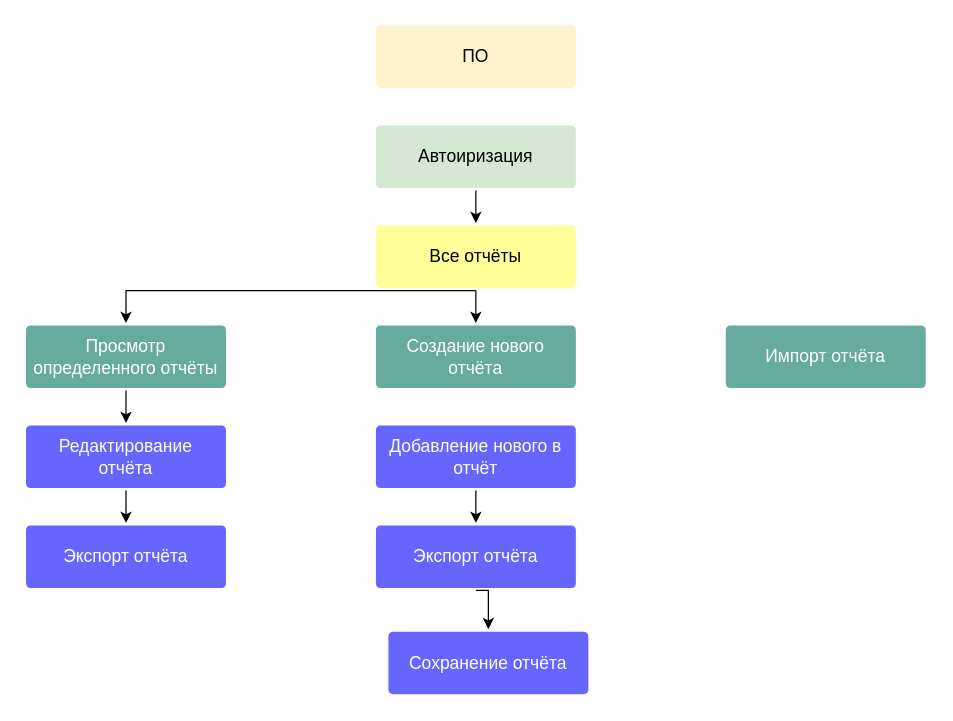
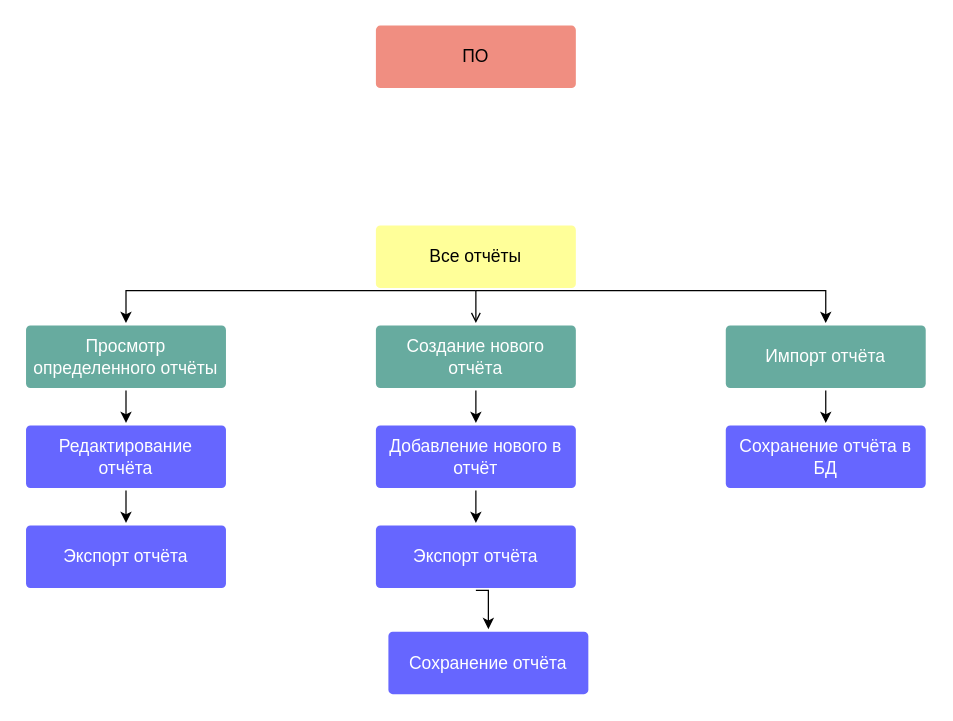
  <mxCell id="0" />
  <mxCell id="1" parent="0" />
- <mxCell id="2" value="&lt;font color=&quot;#000000&quot;&gt;ПО&lt;/font&gt;" style="rounded=1;whiteSpace=wrap;html=1;shadow=0;labelBackgroundColor=none;strokeColor=none;strokeWidth=3;fillColor=#fff2cc;fontFamily=Helvetica;fontSize=14;fontColor=#FFFFFF;align=center;spacing=5;fontStyle=0;arcSize=7;perimeterSpacing=2;" parent="1" vertex="1"><mxGeometry x="300" y="20" width="160" height="50" as="geometry" /></mxCell>
+ <mxCell id="2" value="&lt;font color=&quot;#000000&quot;&gt;ПО&lt;/font&gt;" style="rounded=1;whiteSpace=wrap;html=1;shadow=0;labelBackgroundColor=none;strokeColor=none;strokeWidth=3;fillColor=#f08e81;fontFamily=Helvetica;fontSize=14;fontColor=#FFFFFF;align=center;spacing=5;fontStyle=0;arcSize=7;perimeterSpacing=2;" parent="1" vertex="1"><mxGeometry x="300" y="20" width="160" height="50" as="geometry" /></mxCell>
  <mxCell id="3" style="edgeStyle=orthogonalEdgeStyle;rounded=0;orthogonalLoop=1;jettySize=auto;html=1;exitX=0.5;exitY=1;exitDx=0;exitDy=0;entryX=0.5;entryY=0;entryDx=0;entryDy=0;" edge="1" parent="1" source="4" target="16"><mxGeometry relative="1" as="geometry" /></mxCell>
  <mxCell id="4" value="Просмотр определенного отчёты" style="rounded=1;whiteSpace=wrap;html=1;shadow=0;labelBackgroundColor=none;strokeColor=none;strokeWidth=3;fillColor=#67AB9F;fontFamily=Helvetica;fontSize=14;fontColor=#FFFFFF;align=center;spacing=5;fontStyle=0;arcSize=7;perimeterSpacing=2;" vertex="1" parent="1"><mxGeometry x="20" y="260" width="160" height="50" as="geometry" /></mxCell>
- <mxCell id="5" style="edgeStyle=orthogonalEdgeStyle;rounded=0;orthogonalLoop=1;jettySize=auto;html=1;exitX=0.5;exitY=1;exitDx=0;exitDy=0;entryX=0.5;entryY=0;entryDx=0;entryDy=0;" edge="1" parent="1" source="6" target="10"><mxGeometry relative="1" as="geometry" /></mxCell>
- <mxCell id="6" value="&lt;font color=&quot;#000000&quot;&gt;Автоиризация&lt;/font&gt;" style="rounded=1;whiteSpace=wrap;html=1;shadow=0;labelBackgroundColor=none;strokeColor=none;strokeWidth=3;fillColor=#D5E8D4;fontFamily=Helvetica;fontSize=14;fontColor=#FFFFFF;align=center;spacing=5;fontStyle=0;arcSize=7;perimeterSpacing=2;" vertex="1" parent="1"><mxGeometry x="300" y="100" width="160" height="50" as="geometry" /></mxCell>
- <mxCell id="7" style="edgeStyle=orthogonalEdgeStyle;rounded=0;orthogonalLoop=1;jettySize=auto;html=1;exitX=0.5;exitY=1;exitDx=0;exitDy=0;fillColor=#67AB9F;" edge="1" parent="1" source="10" target="14"><mxGeometry relative="1" as="geometry" /></mxCell>
+ <mxCell id="7" style="edgeStyle=orthogonalEdgeStyle;rounded=0;orthogonalLoop=1;jettySize=auto;html=1;exitX=0.5;exitY=1;exitDx=0;exitDy=0;fillColor=#67AB9F;endArrow=open;" edge="1" parent="1" source="10" target="14"><mxGeometry relative="1" as="geometry" /></mxCell>
  <mxCell id="8" style="edgeStyle=orthogonalEdgeStyle;rounded=0;orthogonalLoop=1;jettySize=auto;html=1;exitX=0.5;exitY=1;exitDx=0;exitDy=0;entryX=0.5;entryY=0;entryDx=0;entryDy=0;fillColor=#67AB9F;" edge="1" parent="1" source="10" target="4"><mxGeometry relative="1" as="geometry" /></mxCell>
+ <mxCell id="9" style="edgeStyle=orthogonalEdgeStyle;rounded=0;orthogonalLoop=1;jettySize=auto;html=1;exitX=0.5;exitY=1;exitDx=0;exitDy=0;entryX=0.5;entryY=0;entryDx=0;entryDy=0;fillColor=#67AB9F;" edge="1" parent="1" source="10" target="12"><mxGeometry relative="1" as="geometry" /></mxCell>
  <mxCell id="10" value="&lt;font color=&quot;#000000&quot;&gt;Все отчёты&lt;/font&gt;" style="rounded=1;whiteSpace=wrap;html=1;shadow=0;labelBackgroundColor=none;strokeColor=none;strokeWidth=3;fillColor=#FFFF99;fontFamily=Helvetica;fontSize=14;fontColor=#FFFFFF;align=center;spacing=5;fontStyle=0;arcSize=7;perimeterSpacing=2;" vertex="1" parent="1"><mxGeometry x="300" y="180" width="160" height="50" as="geometry" /></mxCell>
+ <mxCell id="11" style="edgeStyle=orthogonalEdgeStyle;rounded=0;orthogonalLoop=1;jettySize=auto;html=1;exitX=0.5;exitY=1;exitDx=0;exitDy=0;entryX=0.5;entryY=0;entryDx=0;entryDy=0;" edge="1" parent="1" source="12" target="23"><mxGeometry relative="1" as="geometry" /></mxCell>
  <mxCell id="12" value="Импорт отчёта" style="rounded=1;whiteSpace=wrap;html=1;shadow=0;labelBackgroundColor=none;strokeColor=none;strokeWidth=3;fillColor=#67AB9F;fontFamily=Helvetica;fontSize=14;fontColor=#FFFFFF;align=center;spacing=5;fontStyle=0;arcSize=7;perimeterSpacing=2;" vertex="1" parent="1"><mxGeometry x="580" y="260" width="160" height="50" as="geometry" /></mxCell>
+ <mxCell id="13" style="edgeStyle=orthogonalEdgeStyle;rounded=0;orthogonalLoop=1;jettySize=auto;html=1;exitX=0.5;exitY=1;exitDx=0;exitDy=0;entryX=0.5;entryY=0;entryDx=0;entryDy=0;" edge="1" parent="1" source="14" target="19"><mxGeometry relative="1" as="geometry" /></mxCell>
  <mxCell id="14" value="Создание нового отчёта" style="rounded=1;whiteSpace=wrap;html=1;shadow=0;labelBackgroundColor=none;strokeColor=none;strokeWidth=3;fillColor=#67AB9F;fontFamily=Helvetica;fontSize=14;fontColor=#FFFFFF;align=center;spacing=5;fontStyle=0;arcSize=7;perimeterSpacing=2;" vertex="1" parent="1"><mxGeometry x="300" y="260" width="160" height="50" as="geometry" /></mxCell>
  <mxCell id="15" style="edgeStyle=orthogonalEdgeStyle;rounded=0;orthogonalLoop=1;jettySize=auto;html=1;exitX=0.5;exitY=1;exitDx=0;exitDy=0;entryX=0.5;entryY=0;entryDx=0;entryDy=0;" edge="1" parent="1" source="16" target="17"><mxGeometry relative="1" as="geometry" /></mxCell>
  <mxCell id="16" value="Редактирование отчёта" style="rounded=1;whiteSpace=wrap;html=1;shadow=0;labelBackgroundColor=none;strokeColor=none;strokeWidth=3;fillColor=#6666FF;fontFamily=Helvetica;fontSize=14;fontColor=#FFFFFF;align=center;spacing=5;fontStyle=0;arcSize=7;perimeterSpacing=2;" vertex="1" parent="1"><mxGeometry x="20" y="340" width="160" height="50" as="geometry" /></mxCell>
  <mxCell id="17" value="Экспорт отчёта" style="rounded=1;whiteSpace=wrap;html=1;shadow=0;labelBackgroundColor=none;strokeColor=none;strokeWidth=3;fillColor=#6666FF;fontFamily=Helvetica;fontSize=14;fontColor=#FFFFFF;align=center;spacing=5;fontStyle=0;arcSize=7;perimeterSpacing=2;" vertex="1" parent="1"><mxGeometry x="20" y="420" width="160" height="50" as="geometry" /></mxCell>
  <mxCell id="18" style="edgeStyle=orthogonalEdgeStyle;rounded=0;orthogonalLoop=1;jettySize=auto;html=1;exitX=0.5;exitY=1;exitDx=0;exitDy=0;entryX=0.5;entryY=0;entryDx=0;entryDy=0;" edge="1" parent="1" source="19" target="21"><mxGeometry relative="1" as="geometry" /></mxCell>
  <mxCell id="19" value="Добавление нового в отчёт" style="rounded=1;whiteSpace=wrap;html=1;shadow=0;labelBackgroundColor=none;strokeColor=none;strokeWidth=3;fillColor=#6666FF;fontFamily=Helvetica;fontSize=14;fontColor=#FFFFFF;align=center;spacing=5;fontStyle=0;arcSize=7;perimeterSpacing=2;" vertex="1" parent="1"><mxGeometry x="300" y="340" width="160" height="50" as="geometry" /></mxCell>
  <mxCell id="20" style="edgeStyle=orthogonalEdgeStyle;rounded=0;orthogonalLoop=1;jettySize=auto;html=1;exitX=0.5;exitY=1;exitDx=0;exitDy=0;entryX=0.5;entryY=0;entryDx=0;entryDy=0;fillColor=#6666FF;" edge="1" parent="1" source="21" target="22"><mxGeometry relative="1" as="geometry" /></mxCell>
  <mxCell id="21" value="Экспорт отчёта" style="rounded=1;whiteSpace=wrap;html=1;shadow=0;labelBackgroundColor=none;strokeColor=none;strokeWidth=3;fillColor=#6666FF;fontFamily=Helvetica;fontSize=14;fontColor=#FFFFFF;align=center;spacing=5;fontStyle=0;arcSize=7;perimeterSpacing=2;" vertex="1" parent="1"><mxGeometry x="300" y="420" width="160" height="50" as="geometry" /></mxCell>
  <mxCell id="22" value="Сохранение отчёта" style="rounded=1;whiteSpace=wrap;html=1;shadow=0;labelBackgroundColor=none;strokeColor=none;strokeWidth=3;fillColor=#6666FF;fontFamily=Helvetica;fontSize=14;fontColor=#FFFFFF;align=center;spacing=5;fontStyle=0;arcSize=7;perimeterSpacing=2;" vertex="1" parent="1"><mxGeometry x="310" y="505" width="160" height="50" as="geometry" /></mxCell>
+ <mxCell id="23" value="Сохранение отчёта в БД" style="rounded=1;whiteSpace=wrap;html=1;shadow=0;labelBackgroundColor=none;strokeColor=none;strokeWidth=3;fillColor=#6666FF;fontFamily=Helvetica;fontSize=14;fontColor=#FFFFFF;align=center;spacing=5;fontStyle=0;arcSize=7;perimeterSpacing=2;" vertex="1" parent="1"><mxGeometry x="580" y="340" width="160" height="50" as="geometry" /></mxCell>
